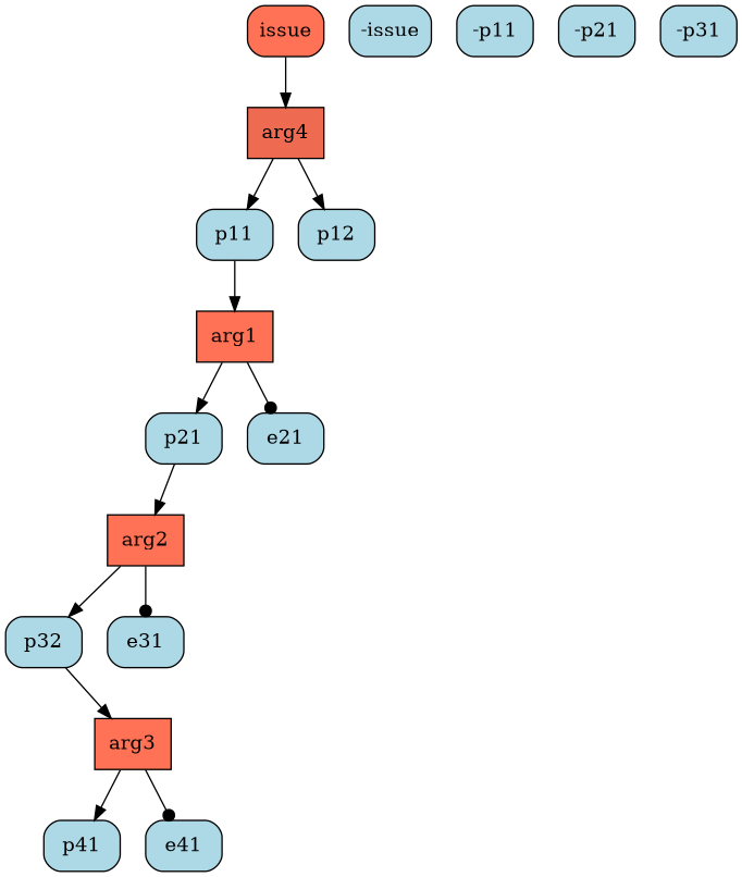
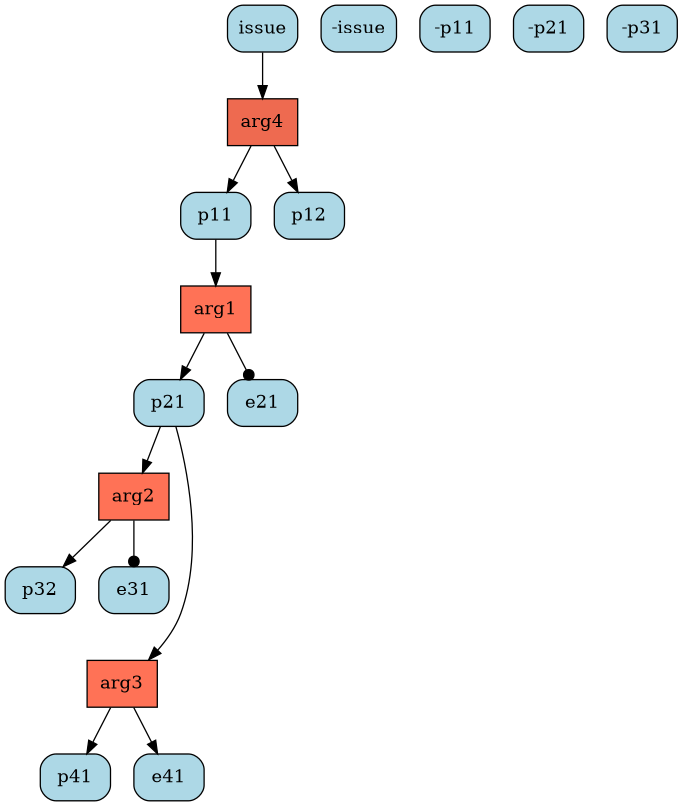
  digraph {
    node [color=black fillcolor=lightblue fixedsize=false shape=box style="rounded,filled"]
    n1 [fillcolor=coral2 label=arg4 style=filled]
    p11
    p12
    arg1 [fillcolor=coral1 style=filled]
-   issue [fillcolor=coral1]
+   issue
    "-issue"
    p21
    e21
    arg2 [fillcolor=coral1 style=filled]
    "-p11"
    n11 [label=p32]
    e31
    arg3 [fillcolor=coral1 style=filled]
    "-p21"
    p41
    e41
    "-p31"
    n1 -> p11
    n1 -> p12
    p11 -> arg1
    arg1 -> p21
    arg1 -> e21 [arrowhead=dot]
    issue -> n1
    p21 -> arg2
    arg2 -> n11
    arg2 -> e31 [arrowhead=dot]
-   n11 -> arg3
+   p21 -> arg3
    arg3 -> p41
-   arg3 -> e41 [arrowhead=dot]
+   arg3 -> e41 [arrowhead=normal]
  }
